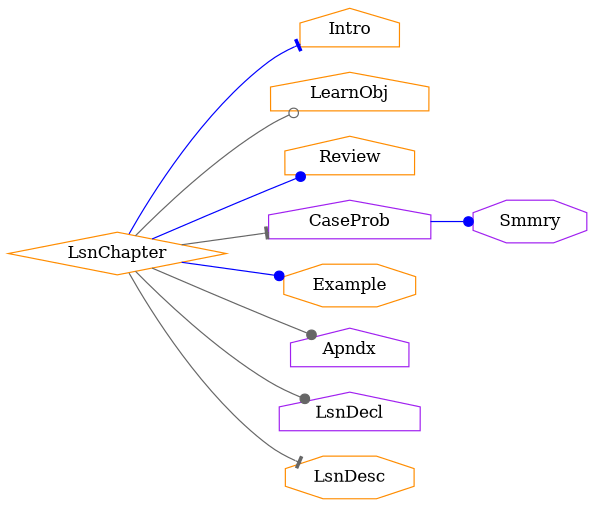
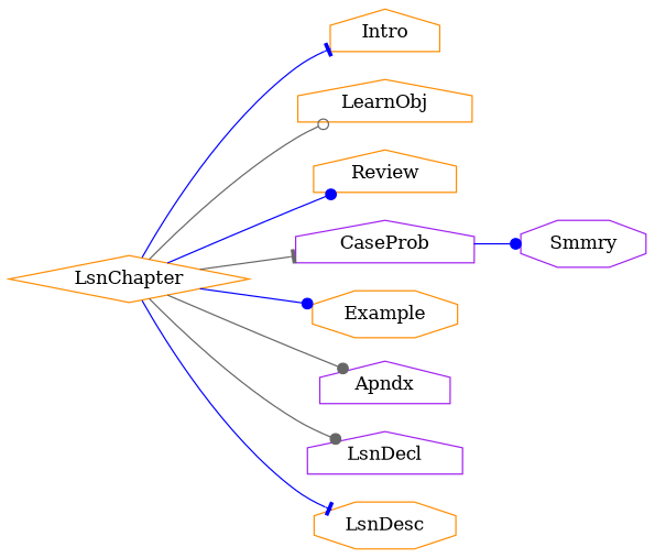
  digraph {
    rankdir=LR
    node [color=darkorange shape=house]
    edge [arrowhead=dot color=gray40]
    n1 [label=LsnChapter shape=diamond]
    Intro
    LearnObj
    Review
    CaseProb [color=purple]
    Example [shape=octagon]
    Apndx [color=purple]
    LsnDecl [color=purple]
    LsnDesc [shape=octagon]
    Smmry [color=purple shape=octagon]
    n1 -> Intro [arrowhead=tee color=blue]
    n1 -> LearnObj [arrowhead=odot]
    n1 -> Review [color=blue]
    n1 -> CaseProb [arrowhead=tee]
    n1 -> Example [color=blue]
    n1 -> Apndx
    n1 -> LsnDecl
-   n1 -> LsnDesc [arrowhead=tee]
+   n1 -> LsnDesc [arrowhead=tee color=blue]
    CaseProb -> Smmry [color=blue]
  }
